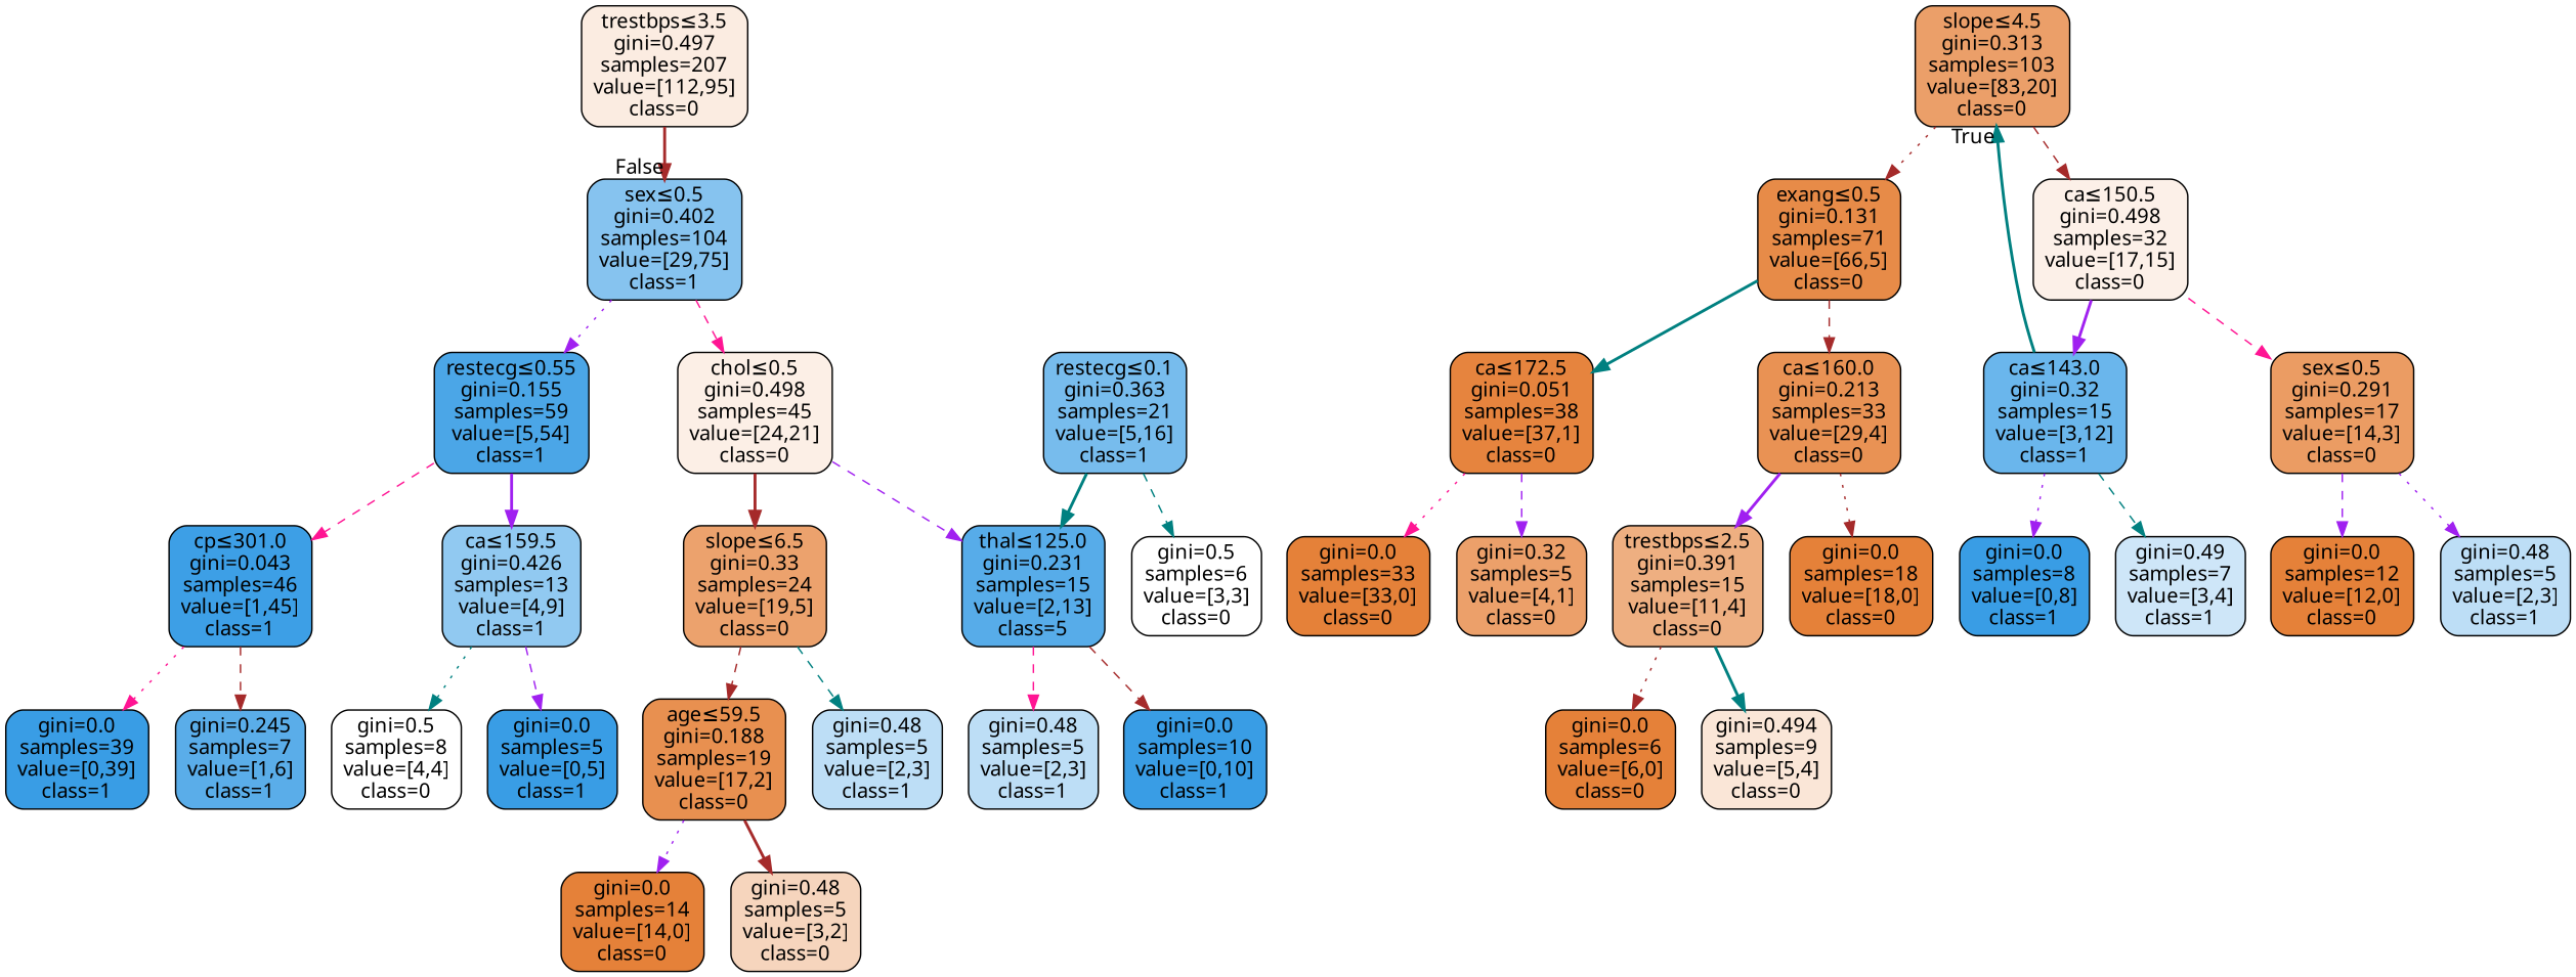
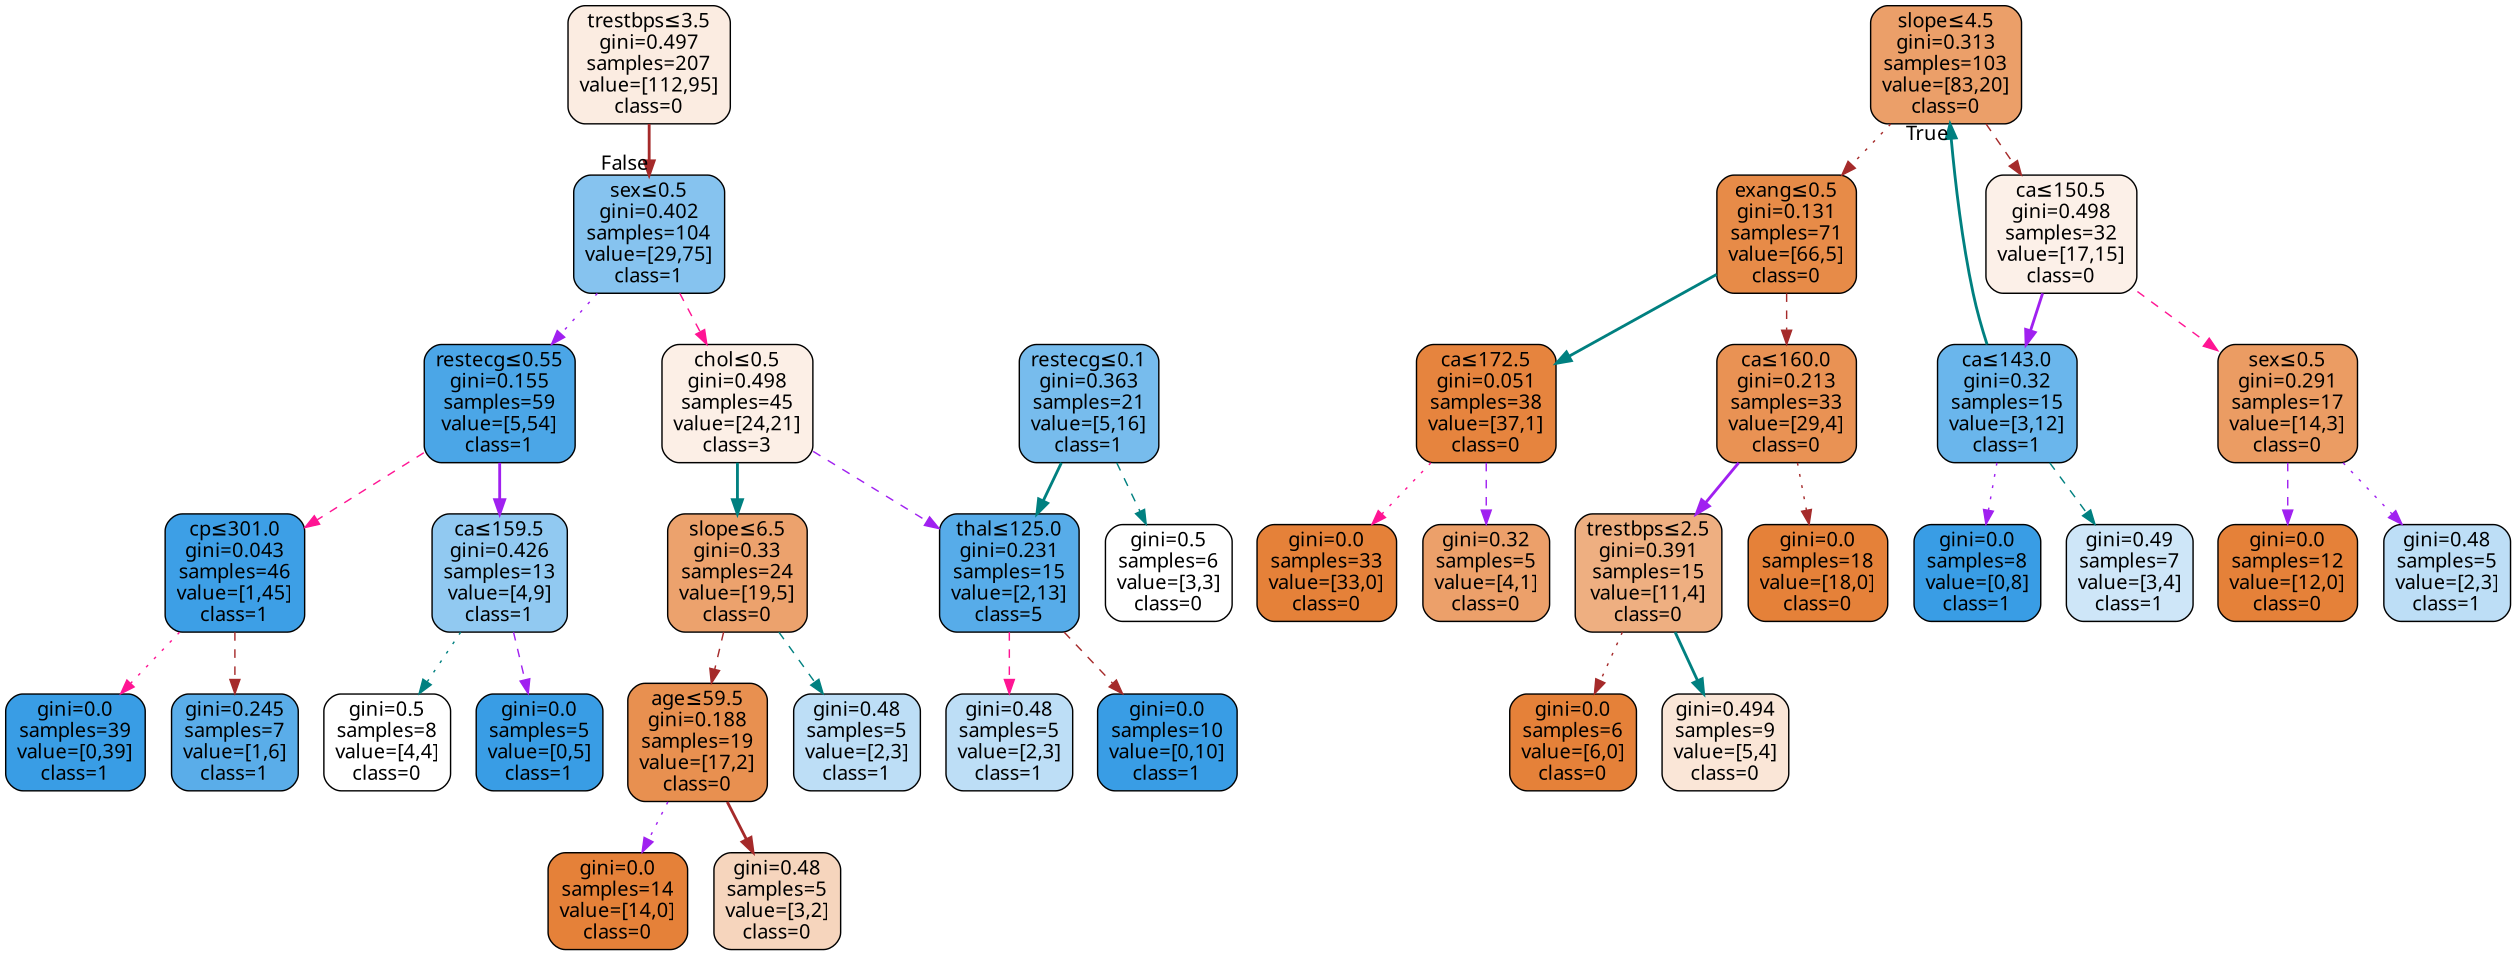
  digraph {
    node [color=black fillcolor="#e58139" fontname="Microsoft YaHei" shape=box style="filled, rounded"]
    edge [color=brown fontname="Microsoft YaHei" style=dashed]
    n1 [fillcolor="#fbece1" label=<trestbps&le;3.5<br/>gini=0.497<br/>samples=207<br/>value=[112,95]<br/>class=0>]
    n2 [fillcolor="#86c3ef" label=<sex&le;0.5<br/>gini=0.402<br/>samples=104<br/>value=[29,75]<br/>class=1>]
    n3 [fillcolor="#eb9f69" label=<slope&le;4.5<br/>gini=0.313<br/>samples=103<br/>value=[83,20]<br/>class=0>]
    n4 [fillcolor="#e78b48" label=<exang&le;0.5<br/>gini=0.131<br/>samples=71<br/>value=[66,5]<br/>class=0>]
    n5 [fillcolor="#fcf0e8" label=<ca&le;150.5<br/>gini=0.498<br/>samples=32<br/>value=[17,15]<br/>class=0>]
-   n6 [fillcolor="#fcefe6" label=<chol&le;0.5<br/>gini=0.498<br/>samples=45<br/>value=[24,21]<br/>class=0>]
+   n6 [fillcolor="#fcefe6" label=<chol&le;0.5<br/>gini=0.498<br/>samples=45<br/>value=[24,21]<br/>class=3>]
    n7 [fillcolor="#4ba6e7" label=<restecg&le;0.55<br/>gini=0.155<br/>samples=59<br/>value=[5,54]<br/>class=1>]
    n8 [fillcolor="#e6843e" label=<ca&le;172.5<br/>gini=0.051<br/>samples=38<br/>value=[37,1]<br/>class=0>]
    n9 [fillcolor="#e99254" label=<ca&le;160.0<br/>gini=0.213<br/>samples=33<br/>value=[29,4]<br/>class=0>]
    n10 [fillcolor="#6ab6ec" label=<ca&le;143.0<br/>gini=0.32<br/>samples=15<br/>value=[3,12]<br/>class=1>]
    n11 [fillcolor="#eb9c63" label=<sex&le;0.5<br/>gini=0.291<br/>samples=17<br/>value=[14,3]<br/>class=0>]
    n12 [label=<gini=0.0<br/>samples=33<br/>value=[33,0]<br/>class=0>]
    n13 [fillcolor="#eca06a" label=<gini=0.32<br/>samples=5<br/>value=[4,1]<br/>class=0>]
    n14 [fillcolor="#eeaf81" label=<trestbps&le;2.5<br/>gini=0.391<br/>samples=15<br/>value=[11,4]<br/>class=0>]
    n15 [label=<gini=0.0<br/>samples=18<br/>value=[18,0]<br/>class=0>]
    n16 [label=<gini=0.0<br/>samples=6<br/>value=[6,0]<br/>class=0>]
    n17 [fillcolor="#fae6d7" label=<gini=0.494<br/>samples=9<br/>value=[5,4]<br/>class=0>]
    n18 [fillcolor="#399de5" label=<gini=0.0<br/>samples=8<br/>value=[0,8]<br/>class=1>]
    n19 [fillcolor="#cee6f8" label=<gini=0.49<br/>samples=7<br/>value=[3,4]<br/>class=1>]
    n20 [label=<gini=0.0<br/>samples=12<br/>value=[12,0]<br/>class=0>]
    n21 [fillcolor="#bddef6" label=<gini=0.48<br/>samples=5<br/>value=[2,3]<br/>class=1>]
    n22 [fillcolor="#eca26d" label=<slope&le;6.5<br/>gini=0.33<br/>samples=24<br/>value=[19,5]<br/>class=0>]
    n23 [fillcolor="#57ace9" label=<thal&le;125.0<br/>gini=0.231<br/>samples=15<br/>value=[2,13]<br/>class=5>]
    n24 [fillcolor="#91c9f1" label=<ca&le;159.5<br/>gini=0.426<br/>samples=13<br/>value=[4,9]<br/>class=1>]
    n25 [fillcolor="#3d9fe6" label=<cp&le;301.0<br/>gini=0.043<br/>samples=46<br/>value=[1,45]<br/>class=1>]
    n26 [fillcolor="#e89050" label=<age&le;59.5<br/>gini=0.188<br/>samples=19<br/>value=[17,2]<br/>class=0>]
    n27 [fillcolor="#bddef6" label=<gini=0.48<br/>samples=5<br/>value=[2,3]<br/>class=1>]
    n28 [fillcolor="#77bced" label=<restecg&le;0.1<br/>gini=0.363<br/>samples=21<br/>value=[5,16]<br/>class=1>]
    n29 [fillcolor="#ffffff" label=<gini=0.5<br/>samples=6<br/>value=[3,3]<br/>class=0>]
    n30 [label=<gini=0.0<br/>samples=14<br/>value=[14,0]<br/>class=0>]
    n31 [fillcolor="#f6d5bd" label=<gini=0.48<br/>samples=5<br/>value=[3,2]<br/>class=0>]
    n32 [fillcolor="#bddef6" label=<gini=0.48<br/>samples=5<br/>value=[2,3]<br/>class=1>]
    n33 [fillcolor="#399de5" label=<gini=0.0<br/>samples=10<br/>value=[0,10]<br/>class=1>]
    n34 [fillcolor="#ffffff" label=<gini=0.5<br/>samples=8<br/>value=[4,4]<br/>class=0>]
    n35 [fillcolor="#399de5" label=<gini=0.0<br/>samples=5<br/>value=[0,5]<br/>class=1>]
    n36 [fillcolor="#399de5" label=<gini=0.0<br/>samples=39<br/>value=[0,39]<br/>class=1>]
    n37 [fillcolor="#5aade9" label=<gini=0.245<br/>samples=7<br/>value=[1,6]<br/>class=1>]
    n1 -> n2 [headlabel=False labelangle=-45 labeldistance=2.5 style=bold]
    n2 -> n6 [color=deeppink]
    n2 -> n7 [color=purple style=dotted]
    n3 -> n4 [style=dotted]
    n3 -> n5
    n4 -> n8 [color=teal style=bold]
    n4 -> n9
    n5 -> n10 [color=purple style=bold]
    n5 -> n11 [color=deeppink]
-   n6 -> n22 [style=bold]
+   n6 -> n22 [color=teal style=bold]
    n6 -> n23 [color=purple]
    n7 -> n24 [color=purple style=bold]
    n7 -> n25 [color=deeppink]
    n8 -> n12 [color=deeppink style=dotted]
    n8 -> n13 [color=purple]
    n9 -> n14 [color=purple style=bold]
    n9 -> n15 [style=dotted]
    n10 -> n3 [color=teal headlabel=True labelangle=45 labeldistance=2.5 style=bold]
    n10 -> n18 [color=purple style=dotted]
    n10 -> n19 [color=teal]
    n11 -> n20 [color=purple]
    n11 -> n21 [color=purple style=dotted]
    n14 -> n16 [style=dotted]
    n14 -> n17 [color=teal style=bold]
    n22 -> n26
    n22 -> n27 [color=teal]
    n23 -> n32 [color=deeppink]
    n23 -> n33
    n24 -> n34 [color=teal style=dotted]
    n24 -> n35 [color=purple]
    n25 -> n36 [color=deeppink style=dotted]
    n25 -> n37
    n26 -> n30 [color=purple style=dotted]
    n26 -> n31 [style=bold]
    n28 -> n23 [color=teal style=bold]
    n28 -> n29 [color=teal]
  }
